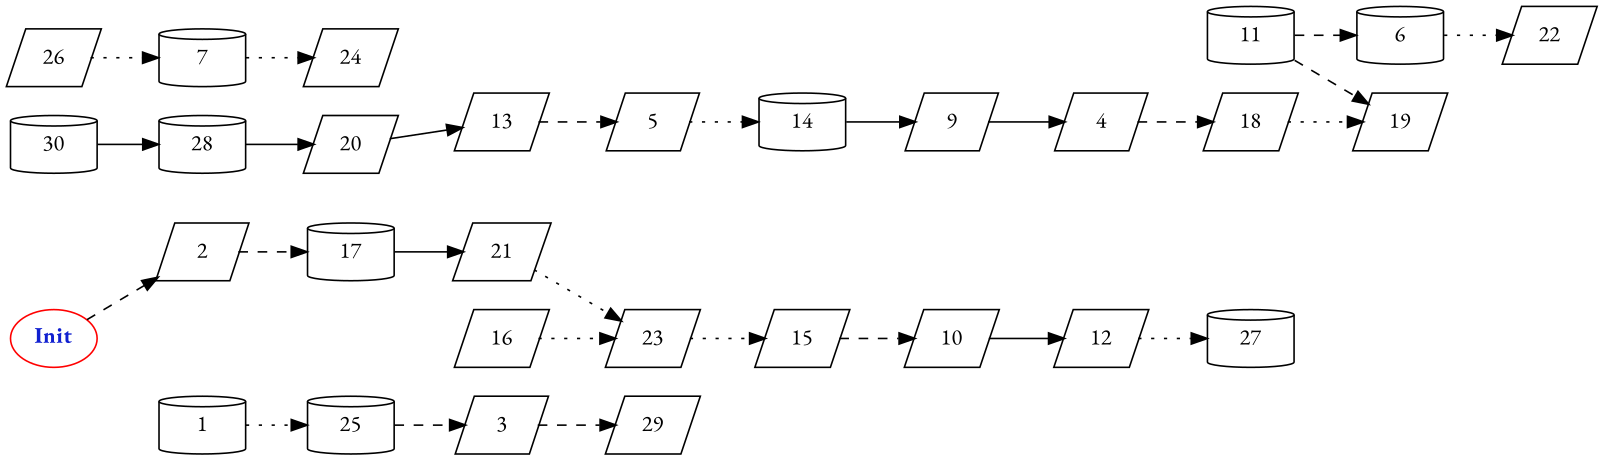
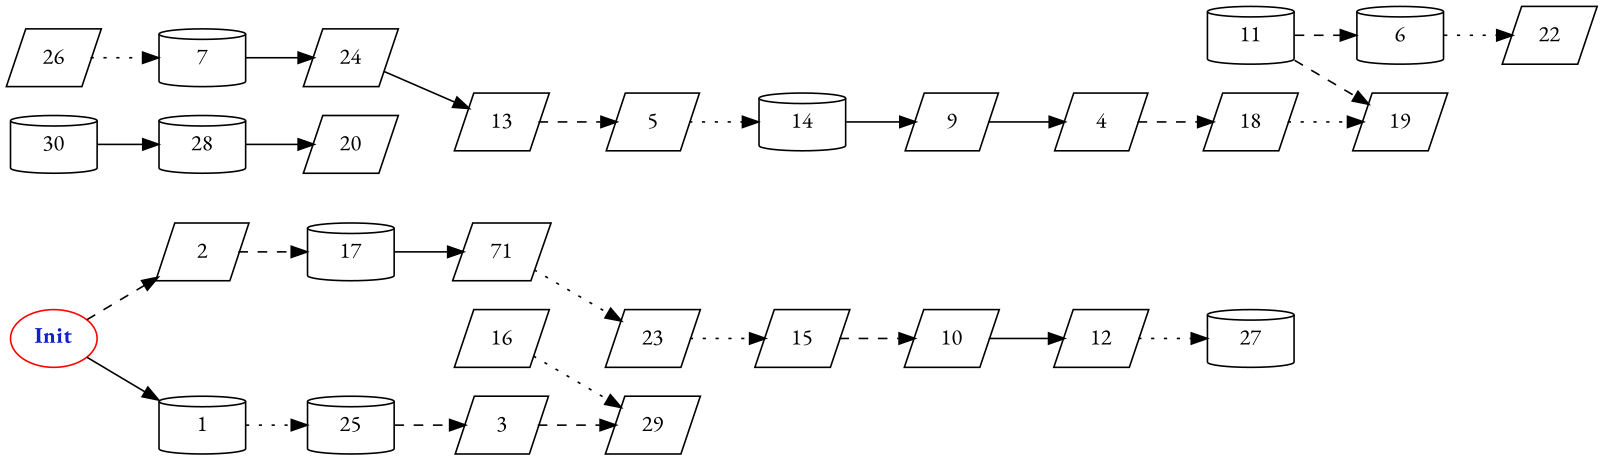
  digraph {
    fontname="EB Garamond"
    rankdir=LR
    node [fontname="EB Garamond" shape=parallelogram]
    edge [fontname="EB Garamond" style=dashed weight=2.0]
    n1 [color=red fontcolor="#1020d0" label=<<b>Init</b>> shape=""]
    2
    1 [shape=cylinder]
    17 [shape=cylinder]
    25 [shape=cylinder]
-   21
+   21 [label=71]
    3
    23
    29
    14 [shape=cylinder]
    5
    9
    10
    12
    27 [shape=cylinder]
    4
    6 [shape=cylinder]
    22
    18
    19
    11 [shape=cylinder]
    13
    16
    15
    7 [shape=cylinder]
    24
    26
    30 [shape=cylinder]
    28 [shape=cylinder]
    20
    n1 -> 2
+   n1 -> 1 [style=solid]
    2 -> 17 [weight=3.0]
    1 -> 25 [style=dotted weight=5.0]
    17 -> 21 [style=solid weight=5.0]
    25 -> 3 [weight=5.0]
    21 -> 23 [style=dotted weight=1.0]
    3 -> 29 [weight=7.0]
    23 -> 15 [style=dotted weight=3.0]
    14 -> 9 [style=solid]
    5 -> 14 [style=dotted weight=9.0]
    9 -> 4 [style=solid weight=7.0]
    10 -> 12 [style=solid]
    12 -> 27 [style=dotted weight=1.0]
    4 -> 18 [weight=6.0]
    6 -> 22 [style=dotted weight=1.0]
    18 -> 19 [style=dotted weight=5.0]
    11 -> 6 [weight=5.0]
    11 -> 19 [weight=7.0]
    13 -> 5 [weight=1.0]
-   16 -> 23 [style=dotted weight=5.0]
+   16 -> 29 [style=dotted weight=5.0]
    15 -> 10 [weight=1.0]
-   7 -> 24 [style=dotted weight=1.0]
-   20 -> 13 [style=solid weight=4.0]
+   7 -> 24 [style=solid weight=1.0]
+   24 -> 13 [style=solid weight=4.0]
    26 -> 7 [style=dotted weight=3.0]
    30 -> 28 [style=solid]
    28 -> 20 [style=solid]
  }
